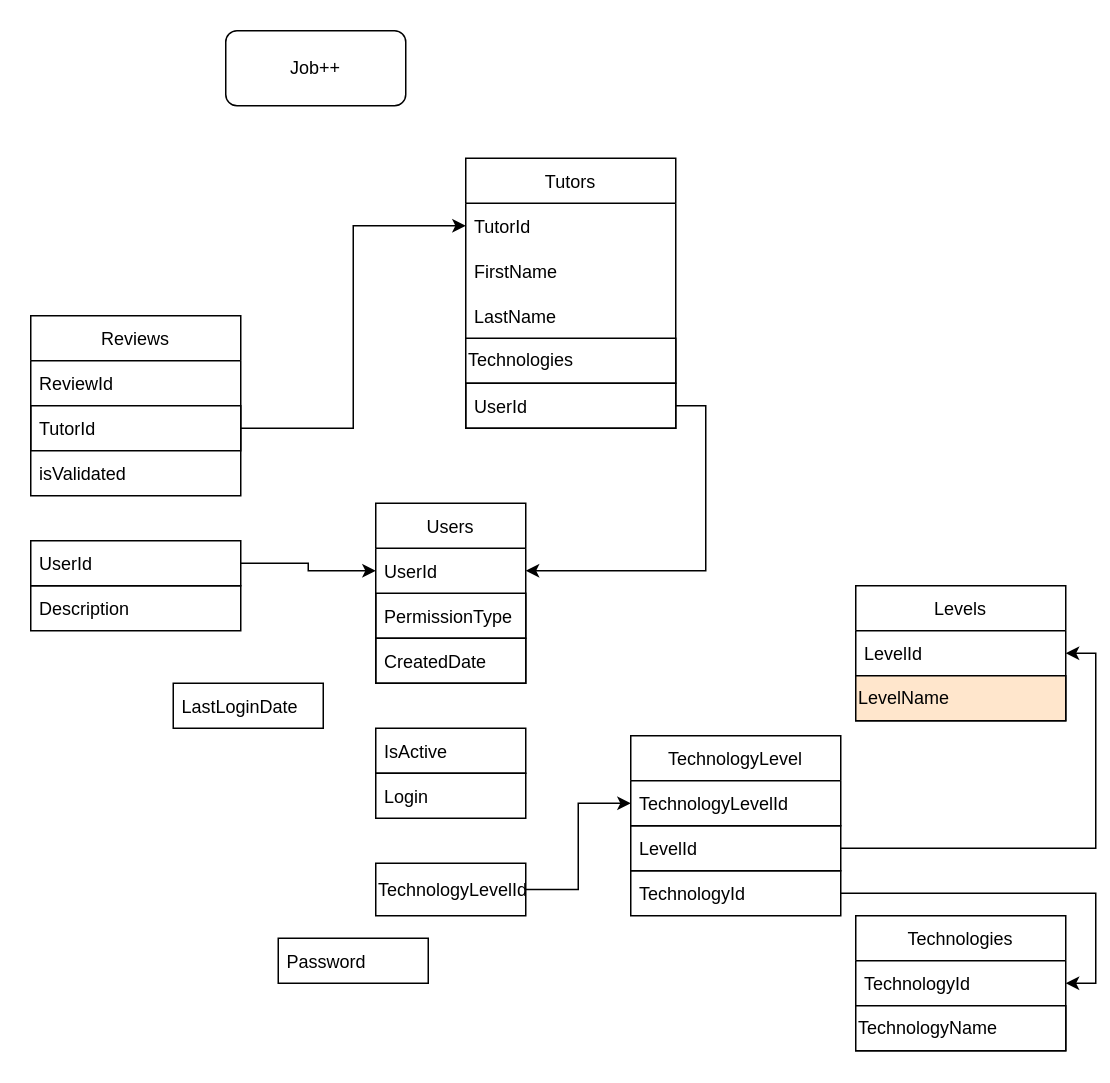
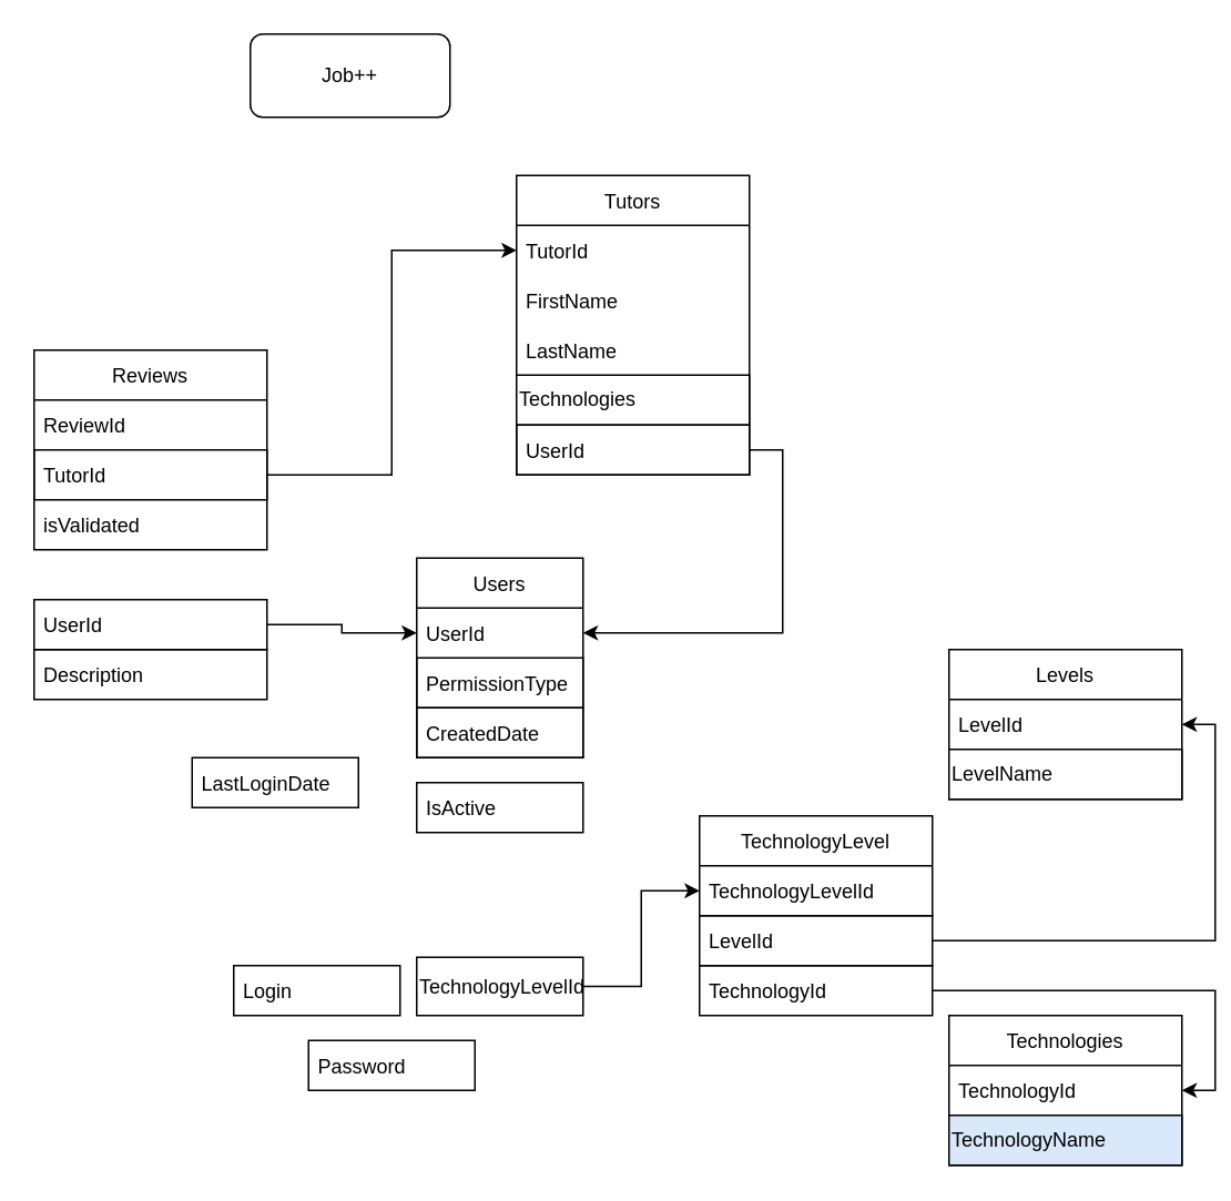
  <mxCell id="0" />
  <mxCell id="1" parent="0" />
  <mxCell id="2" value="Tutors" style="swimlane;fontStyle=0;childLayout=stackLayout;horizontal=1;startSize=30;horizontalStack=0;resizeParent=1;resizeParentMax=0;resizeLast=0;collapsible=1;marginBottom=0;fillColor=none;" parent="1" vertex="1"><mxGeometry x="310" y="105" width="140" height="180" as="geometry" /></mxCell>
  <mxCell id="3" value="TutorId" style="text;strokeColor=none;fillColor=none;align=left;verticalAlign=middle;spacingLeft=4;spacingRight=4;overflow=hidden;points=[[0,0.5],[1,0.5]];portConstraint=eastwest;rotatable=0;" parent="2" vertex="1"><mxGeometry y="30" width="140" height="30" as="geometry" /></mxCell>
  <mxCell id="4" value="FirstName" style="text;strokeColor=none;fillColor=none;align=left;verticalAlign=middle;spacingLeft=4;spacingRight=4;overflow=hidden;points=[[0,0.5],[1,0.5]];portConstraint=eastwest;rotatable=0;" parent="2" vertex="1"><mxGeometry y="60" width="140" height="30" as="geometry" /></mxCell>
  <mxCell id="5" value="LastName" style="text;strokeColor=none;fillColor=none;align=left;verticalAlign=middle;spacingLeft=4;spacingRight=4;overflow=hidden;points=[[0,0.5],[1,0.5]];portConstraint=eastwest;rotatable=0;" parent="2" vertex="1"><mxGeometry y="90" width="140" height="30" as="geometry" /></mxCell>
  <mxCell id="6" value="Technologies" style="rounded=0;whiteSpace=wrap;html=1;align=left;" parent="2" vertex="1"><mxGeometry y="120" width="140" height="30" as="geometry" /></mxCell>
  <mxCell id="7" value="UserId" style="text;strokeColor=default;fillColor=none;align=left;verticalAlign=middle;spacingLeft=4;spacingRight=4;overflow=hidden;points=[[0,0.5],[1,0.5]];portConstraint=eastwest;rotatable=0;" parent="2" vertex="1"><mxGeometry y="150" width="140" height="30" as="geometry" /></mxCell>
  <mxCell id="8" value="Users" style="swimlane;fontStyle=0;childLayout=stackLayout;horizontal=1;startSize=30;horizontalStack=0;resizeParent=1;resizeParentMax=0;resizeLast=0;collapsible=1;marginBottom=0;swimlaneLine=1;" parent="1" vertex="1"><mxGeometry x="250" y="335" width="100" height="120" as="geometry" /></mxCell>
  <mxCell id="9" value="UserId" style="text;strokeColor=none;fillColor=none;align=left;verticalAlign=middle;spacingLeft=4;spacingRight=4;overflow=hidden;points=[[0,0.5],[1,0.5]];portConstraint=eastwest;rotatable=0;" parent="8" vertex="1"><mxGeometry y="30" width="100" height="30" as="geometry" /></mxCell>
  <mxCell id="10" value="PermissionType" style="text;strokeColor=default;fillColor=none;align=left;verticalAlign=middle;spacingLeft=4;spacingRight=4;overflow=hidden;points=[[0,0.5],[1,0.5]];portConstraint=eastwest;rotatable=0;" parent="8" vertex="1"><mxGeometry y="60" width="100" height="30" as="geometry" /></mxCell>
  <mxCell id="11" value="CreatedDate" style="text;strokeColor=default;fillColor=none;align=left;verticalAlign=middle;spacingLeft=4;spacingRight=4;overflow=hidden;points=[[0,0.5],[1,0.5]];portConstraint=eastwest;rotatable=0;" parent="8" vertex="1"><mxGeometry y="90" width="100" height="30" as="geometry" /></mxCell>
  <mxCell id="12" value="Reviews" style="swimlane;fontStyle=0;childLayout=stackLayout;horizontal=1;startSize=30;horizontalStack=0;resizeParent=1;resizeParentMax=0;resizeLast=0;collapsible=1;marginBottom=0;" parent="1" vertex="1"><mxGeometry x="20" y="210" width="140" height="120" as="geometry" /></mxCell>
  <mxCell id="13" value="ReviewId" style="text;strokeColor=none;fillColor=none;align=left;verticalAlign=middle;spacingLeft=4;spacingRight=4;overflow=hidden;points=[[0,0.5],[1,0.5]];portConstraint=eastwest;rotatable=0;" parent="12" vertex="1"><mxGeometry y="30" width="140" height="30" as="geometry" /></mxCell>
  <mxCell id="14" value="TutorId" style="text;strokeColor=default;fillColor=none;align=left;verticalAlign=middle;spacingLeft=4;spacingRight=4;overflow=hidden;points=[[0,0.5],[1,0.5]];portConstraint=eastwest;rotatable=0;" parent="12" vertex="1"><mxGeometry y="60" width="140" height="30" as="geometry" /></mxCell>
  <mxCell id="15" value="isValidated" style="text;strokeColor=none;fillColor=none;align=left;verticalAlign=middle;spacingLeft=4;spacingRight=4;overflow=hidden;points=[[0,0.5],[1,0.5]];portConstraint=eastwest;rotatable=0;" parent="12" vertex="1"><mxGeometry y="90" width="140" height="30" as="geometry" /></mxCell>
  <mxCell id="16" value="LastLoginDate" style="text;strokeColor=default;fillColor=none;align=left;verticalAlign=middle;spacingLeft=4;spacingRight=4;overflow=hidden;points=[[0,0.5],[1,0.5]];portConstraint=eastwest;rotatable=0;rounded=0;" parent="1" vertex="1"><mxGeometry x="115" y="455" width="100" height="30" as="geometry" /></mxCell>
- <mxCell id="17" value="IsActive" style="text;strokeColor=default;fillColor=none;align=left;verticalAlign=middle;spacingLeft=4;spacingRight=4;overflow=hidden;points=[[0,0.5],[1,0.5]];portConstraint=eastwest;rotatable=0;" parent="1" vertex="1"><mxGeometry x="250" y="485" width="100" height="30" as="geometry" /></mxCell>
+ <mxCell id="17" value="IsActive" style="text;strokeColor=default;fillColor=none;align=left;verticalAlign=middle;spacingLeft=4;spacingRight=4;overflow=hidden;points=[[0,0.5],[1,0.5]];portConstraint=eastwest;rotatable=0;" parent="1" vertex="1"><mxGeometry x="250" y="470" width="100" height="30" as="geometry" /></mxCell>
  <mxCell id="18" style="edgeStyle=orthogonalEdgeStyle;rounded=0;orthogonalLoop=1;jettySize=auto;html=1;exitX=1;exitY=0.5;exitDx=0;exitDy=0;entryX=1;entryY=0.5;entryDx=0;entryDy=0;" parent="1" source="7" target="9" edge="1"><mxGeometry relative="1" as="geometry" /></mxCell>
  <mxCell id="19" style="edgeStyle=orthogonalEdgeStyle;rounded=0;orthogonalLoop=1;jettySize=auto;html=1;exitX=1;exitY=0.5;exitDx=0;exitDy=0;entryX=0;entryY=0.5;entryDx=0;entryDy=0;" parent="1" source="14" target="3" edge="1"><mxGeometry relative="1" as="geometry" /></mxCell>
  <mxCell id="20" value="Description" style="text;strokeColor=default;fillColor=none;align=left;verticalAlign=middle;spacingLeft=4;spacingRight=4;overflow=hidden;points=[[0,0.5],[1,0.5]];portConstraint=eastwest;rotatable=0;" parent="1" vertex="1"><mxGeometry x="20" y="390" width="140" height="30" as="geometry" /></mxCell>
  <mxCell id="21" style="edgeStyle=orthogonalEdgeStyle;rounded=0;orthogonalLoop=1;jettySize=auto;html=1;exitX=1;exitY=0.5;exitDx=0;exitDy=0;entryX=0;entryY=0.5;entryDx=0;entryDy=0;" parent="1" source="22" target="9" edge="1"><mxGeometry relative="1" as="geometry" /></mxCell>
  <mxCell id="22" value="UserId" style="text;strokeColor=default;fillColor=none;align=left;verticalAlign=middle;spacingLeft=4;spacingRight=4;overflow=hidden;points=[[0,0.5],[1,0.5]];portConstraint=eastwest;rotatable=0;" parent="1" vertex="1"><mxGeometry x="20" y="360" width="140" height="30" as="geometry" /></mxCell>
- <mxCell id="23" value="Login" style="text;strokeColor=default;fillColor=none;align=left;verticalAlign=middle;spacingLeft=4;spacingRight=4;overflow=hidden;points=[[0,0.5],[1,0.5]];portConstraint=eastwest;rotatable=0;" parent="1" vertex="1"><mxGeometry x="250" y="515" width="100" height="30" as="geometry" /></mxCell>
+ <mxCell id="23" value="Login" style="text;strokeColor=default;fillColor=none;align=left;verticalAlign=middle;spacingLeft=4;spacingRight=4;overflow=hidden;points=[[0,0.5],[1,0.5]];portConstraint=eastwest;rotatable=0;" parent="1" vertex="1"><mxGeometry x="140" y="580" width="100" height="30" as="geometry" /></mxCell>
  <mxCell id="24" value="Password" style="text;strokeColor=default;fillColor=none;align=left;verticalAlign=middle;spacingLeft=4;spacingRight=4;overflow=hidden;points=[[0,0.5],[1,0.5]];portConstraint=eastwest;rotatable=0;" parent="1" vertex="1"><mxGeometry x="185" y="625" width="100" height="30" as="geometry" /></mxCell>
  <mxCell id="25" value="Job++" style="rounded=1;whiteSpace=wrap;html=1;strokeColor=default;" parent="1" vertex="1"><mxGeometry x="150" y="20" width="120" height="50" as="geometry" /></mxCell>
  <mxCell id="26" style="edgeStyle=orthogonalEdgeStyle;rounded=0;orthogonalLoop=1;jettySize=auto;html=1;exitX=1;exitY=0.5;exitDx=0;exitDy=0;entryX=0;entryY=0.5;entryDx=0;entryDy=0;" edge="1" parent="1" source="27" target="35"><mxGeometry relative="1" as="geometry" /></mxCell>
  <mxCell id="27" value="TechnologyLevelId" style="rounded=0;whiteSpace=wrap;html=1;fillColor=none;align=left;" parent="1" vertex="1"><mxGeometry x="250" y="575" width="100" height="35" as="geometry" /></mxCell>
  <mxCell id="28" value="Technologies" style="swimlane;fontStyle=0;childLayout=stackLayout;horizontal=1;startSize=30;horizontalStack=0;resizeParent=1;resizeParentMax=0;resizeLast=0;collapsible=1;marginBottom=0;fillColor=none;" vertex="1" parent="1"><mxGeometry x="570" y="610" width="140" height="90" as="geometry" /></mxCell>
  <mxCell id="29" value="TechnologyId" style="text;strokeColor=none;fillColor=none;align=left;verticalAlign=middle;spacingLeft=4;spacingRight=4;overflow=hidden;points=[[0,0.5],[1,0.5]];portConstraint=eastwest;rotatable=0;" vertex="1" parent="28"><mxGeometry y="30" width="140" height="30" as="geometry" /></mxCell>
- <mxCell id="30" value="TechnologyName" style="rounded=0;whiteSpace=wrap;html=1;align=left;" vertex="1" parent="28"><mxGeometry y="60" width="140" height="30" as="geometry" /></mxCell>
+ <mxCell id="30" value="TechnologyName" style="rounded=0;whiteSpace=wrap;html=1;align=left;fillColor=#dae8fc;" vertex="1" parent="28"><mxGeometry y="60" width="140" height="30" as="geometry" /></mxCell>
  <mxCell id="31" value="Levels" style="swimlane;fontStyle=0;childLayout=stackLayout;horizontal=1;startSize=30;horizontalStack=0;resizeParent=1;resizeParentMax=0;resizeLast=0;collapsible=1;marginBottom=0;fillColor=none;" vertex="1" parent="1"><mxGeometry x="570" y="390" width="140" height="90" as="geometry" /></mxCell>
  <mxCell id="32" value="LevelId" style="text;strokeColor=none;fillColor=none;align=left;verticalAlign=middle;spacingLeft=4;spacingRight=4;overflow=hidden;points=[[0,0.5],[1,0.5]];portConstraint=eastwest;rotatable=0;" vertex="1" parent="31"><mxGeometry y="30" width="140" height="30" as="geometry" /></mxCell>
- <mxCell id="33" value="LevelName" style="rounded=0;whiteSpace=wrap;html=1;align=left;fillColor=#ffe6cc;" vertex="1" parent="31"><mxGeometry y="60" width="140" height="30" as="geometry" /></mxCell>
+ <mxCell id="33" value="LevelName" style="rounded=0;whiteSpace=wrap;html=1;align=left;" vertex="1" parent="31"><mxGeometry y="60" width="140" height="30" as="geometry" /></mxCell>
  <mxCell id="34" value="TechnologyLevel" style="swimlane;fontStyle=0;childLayout=stackLayout;horizontal=1;startSize=30;horizontalStack=0;resizeParent=1;resizeParentMax=0;resizeLast=0;collapsible=1;marginBottom=0;fillColor=none;" vertex="1" parent="1"><mxGeometry x="420" y="490" width="140" height="60" as="geometry" /></mxCell>
  <mxCell id="35" value="TechnologyLevelId" style="text;strokeColor=none;fillColor=none;align=left;verticalAlign=middle;spacingLeft=4;spacingRight=4;overflow=hidden;points=[[0,0.5],[1,0.5]];portConstraint=eastwest;rotatable=0;" vertex="1" parent="34"><mxGeometry y="30" width="140" height="30" as="geometry" /></mxCell>
  <mxCell id="36" style="edgeStyle=orthogonalEdgeStyle;rounded=0;orthogonalLoop=1;jettySize=auto;html=1;exitX=1;exitY=0.5;exitDx=0;exitDy=0;entryX=1;entryY=0.5;entryDx=0;entryDy=0;" edge="1" parent="1" source="37" target="32"><mxGeometry relative="1" as="geometry" /></mxCell>
  <mxCell id="37" value="LevelId" style="text;strokeColor=default;fillColor=none;align=left;verticalAlign=middle;spacingLeft=4;spacingRight=4;overflow=hidden;points=[[0,0.5],[1,0.5]];portConstraint=eastwest;rotatable=0;" vertex="1" parent="1"><mxGeometry x="420" y="550" width="140" height="30" as="geometry" /></mxCell>
  <mxCell id="38" style="edgeStyle=orthogonalEdgeStyle;rounded=0;orthogonalLoop=1;jettySize=auto;html=1;exitX=1;exitY=0.5;exitDx=0;exitDy=0;entryX=1;entryY=0.5;entryDx=0;entryDy=0;" edge="1" parent="1" source="39" target="29"><mxGeometry relative="1" as="geometry" /></mxCell>
  <mxCell id="39" value="TechnologyId" style="text;strokeColor=default;fillColor=none;align=left;verticalAlign=middle;spacingLeft=4;spacingRight=4;overflow=hidden;points=[[0,0.5],[1,0.5]];portConstraint=eastwest;rotatable=0;" vertex="1" parent="1"><mxGeometry x="420" y="580" width="140" height="30" as="geometry" /></mxCell>
